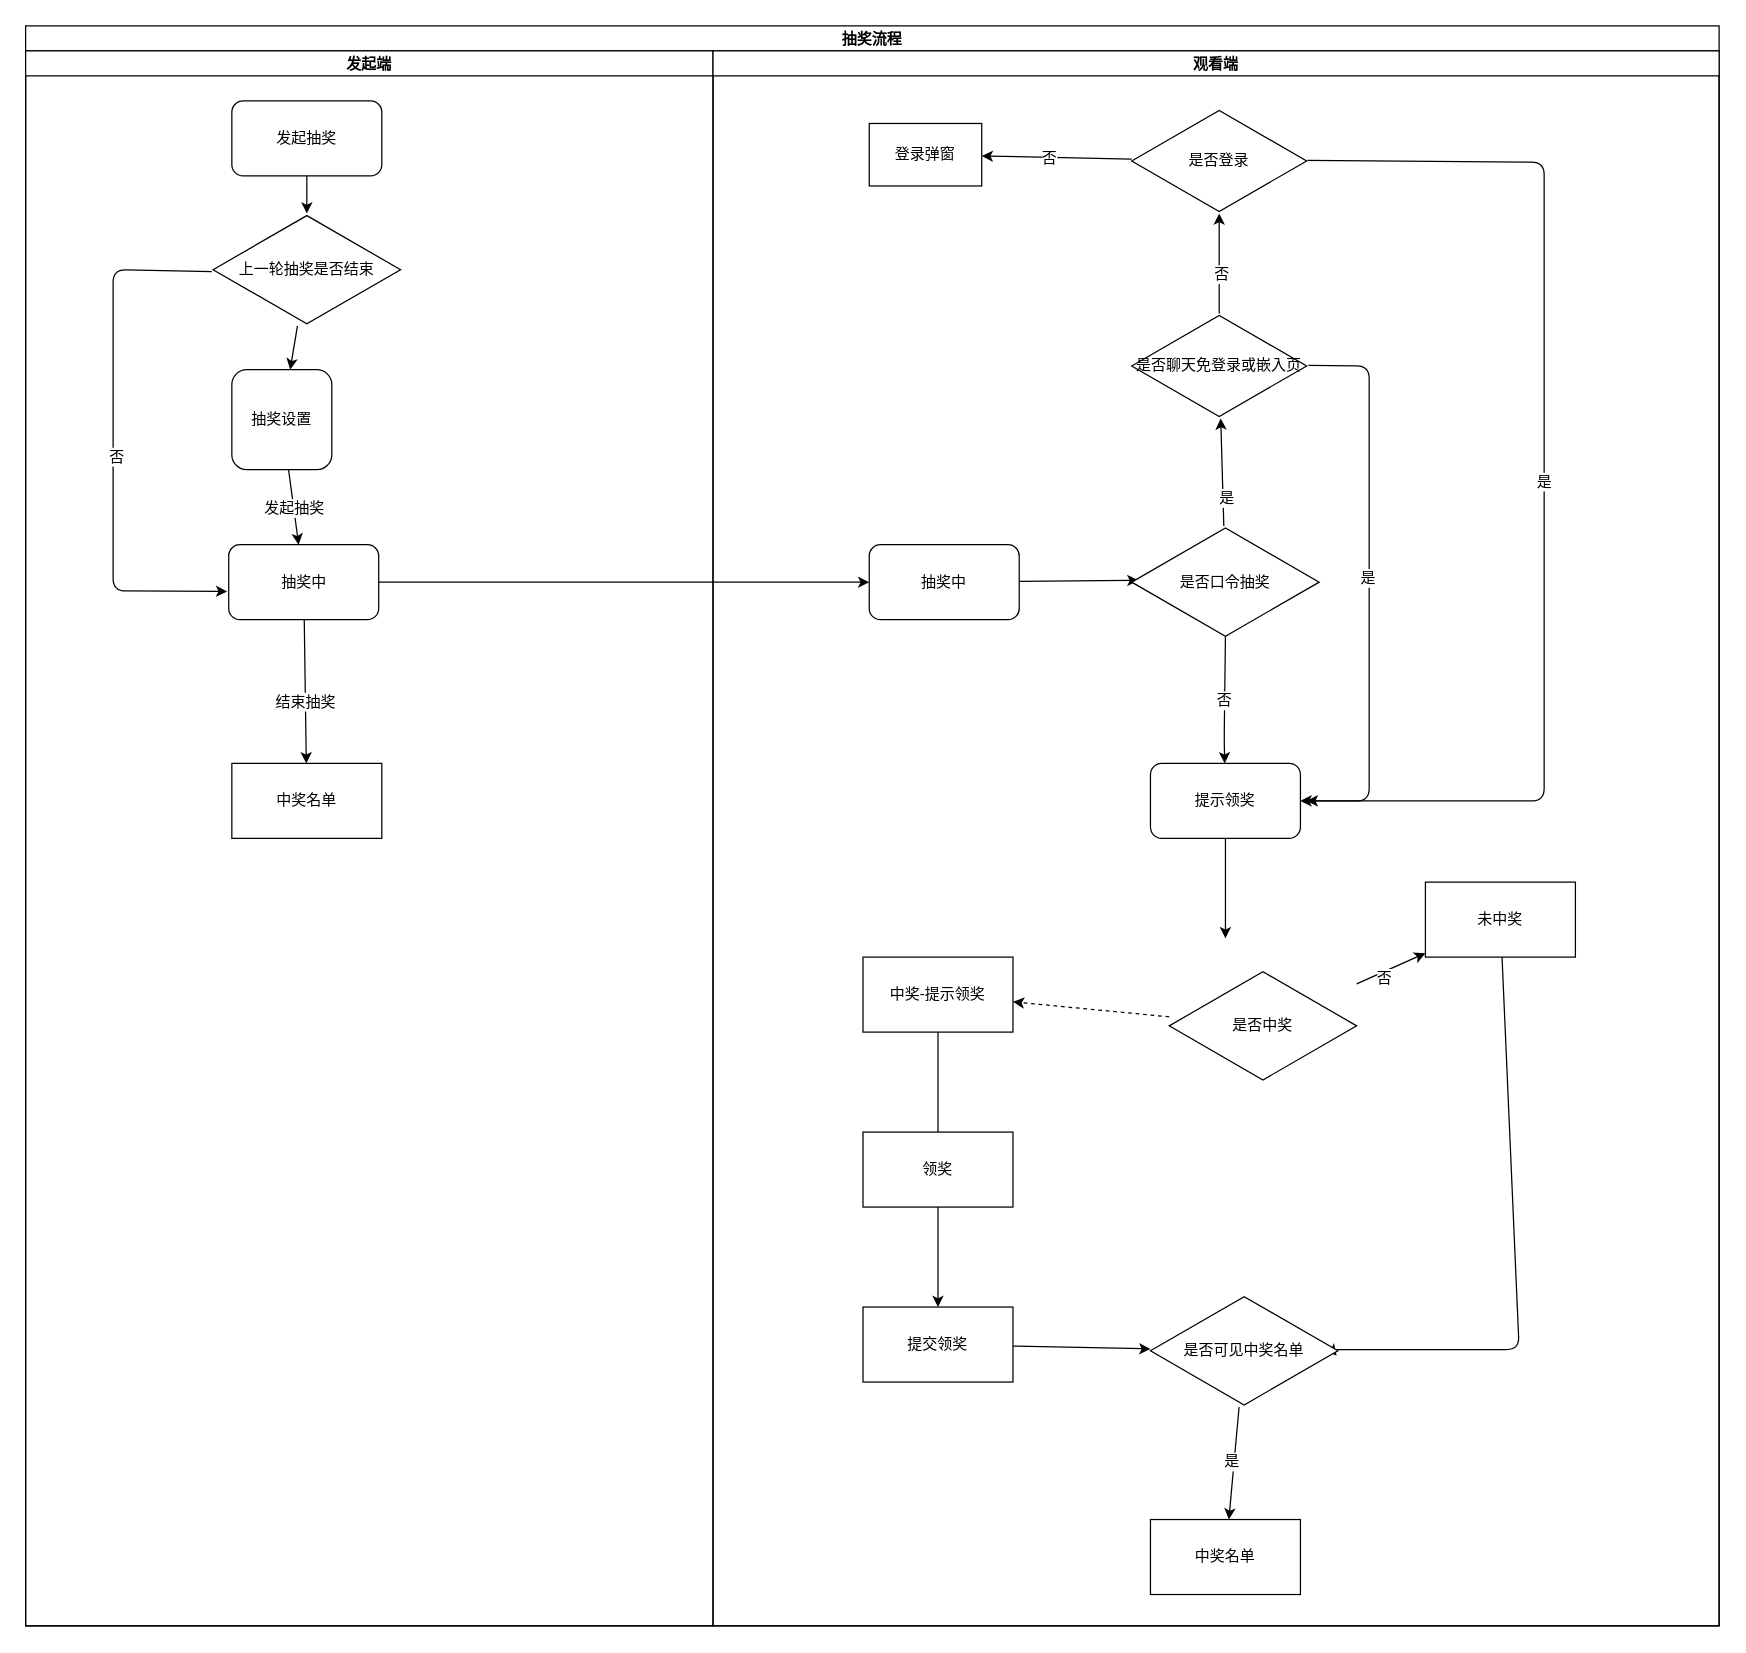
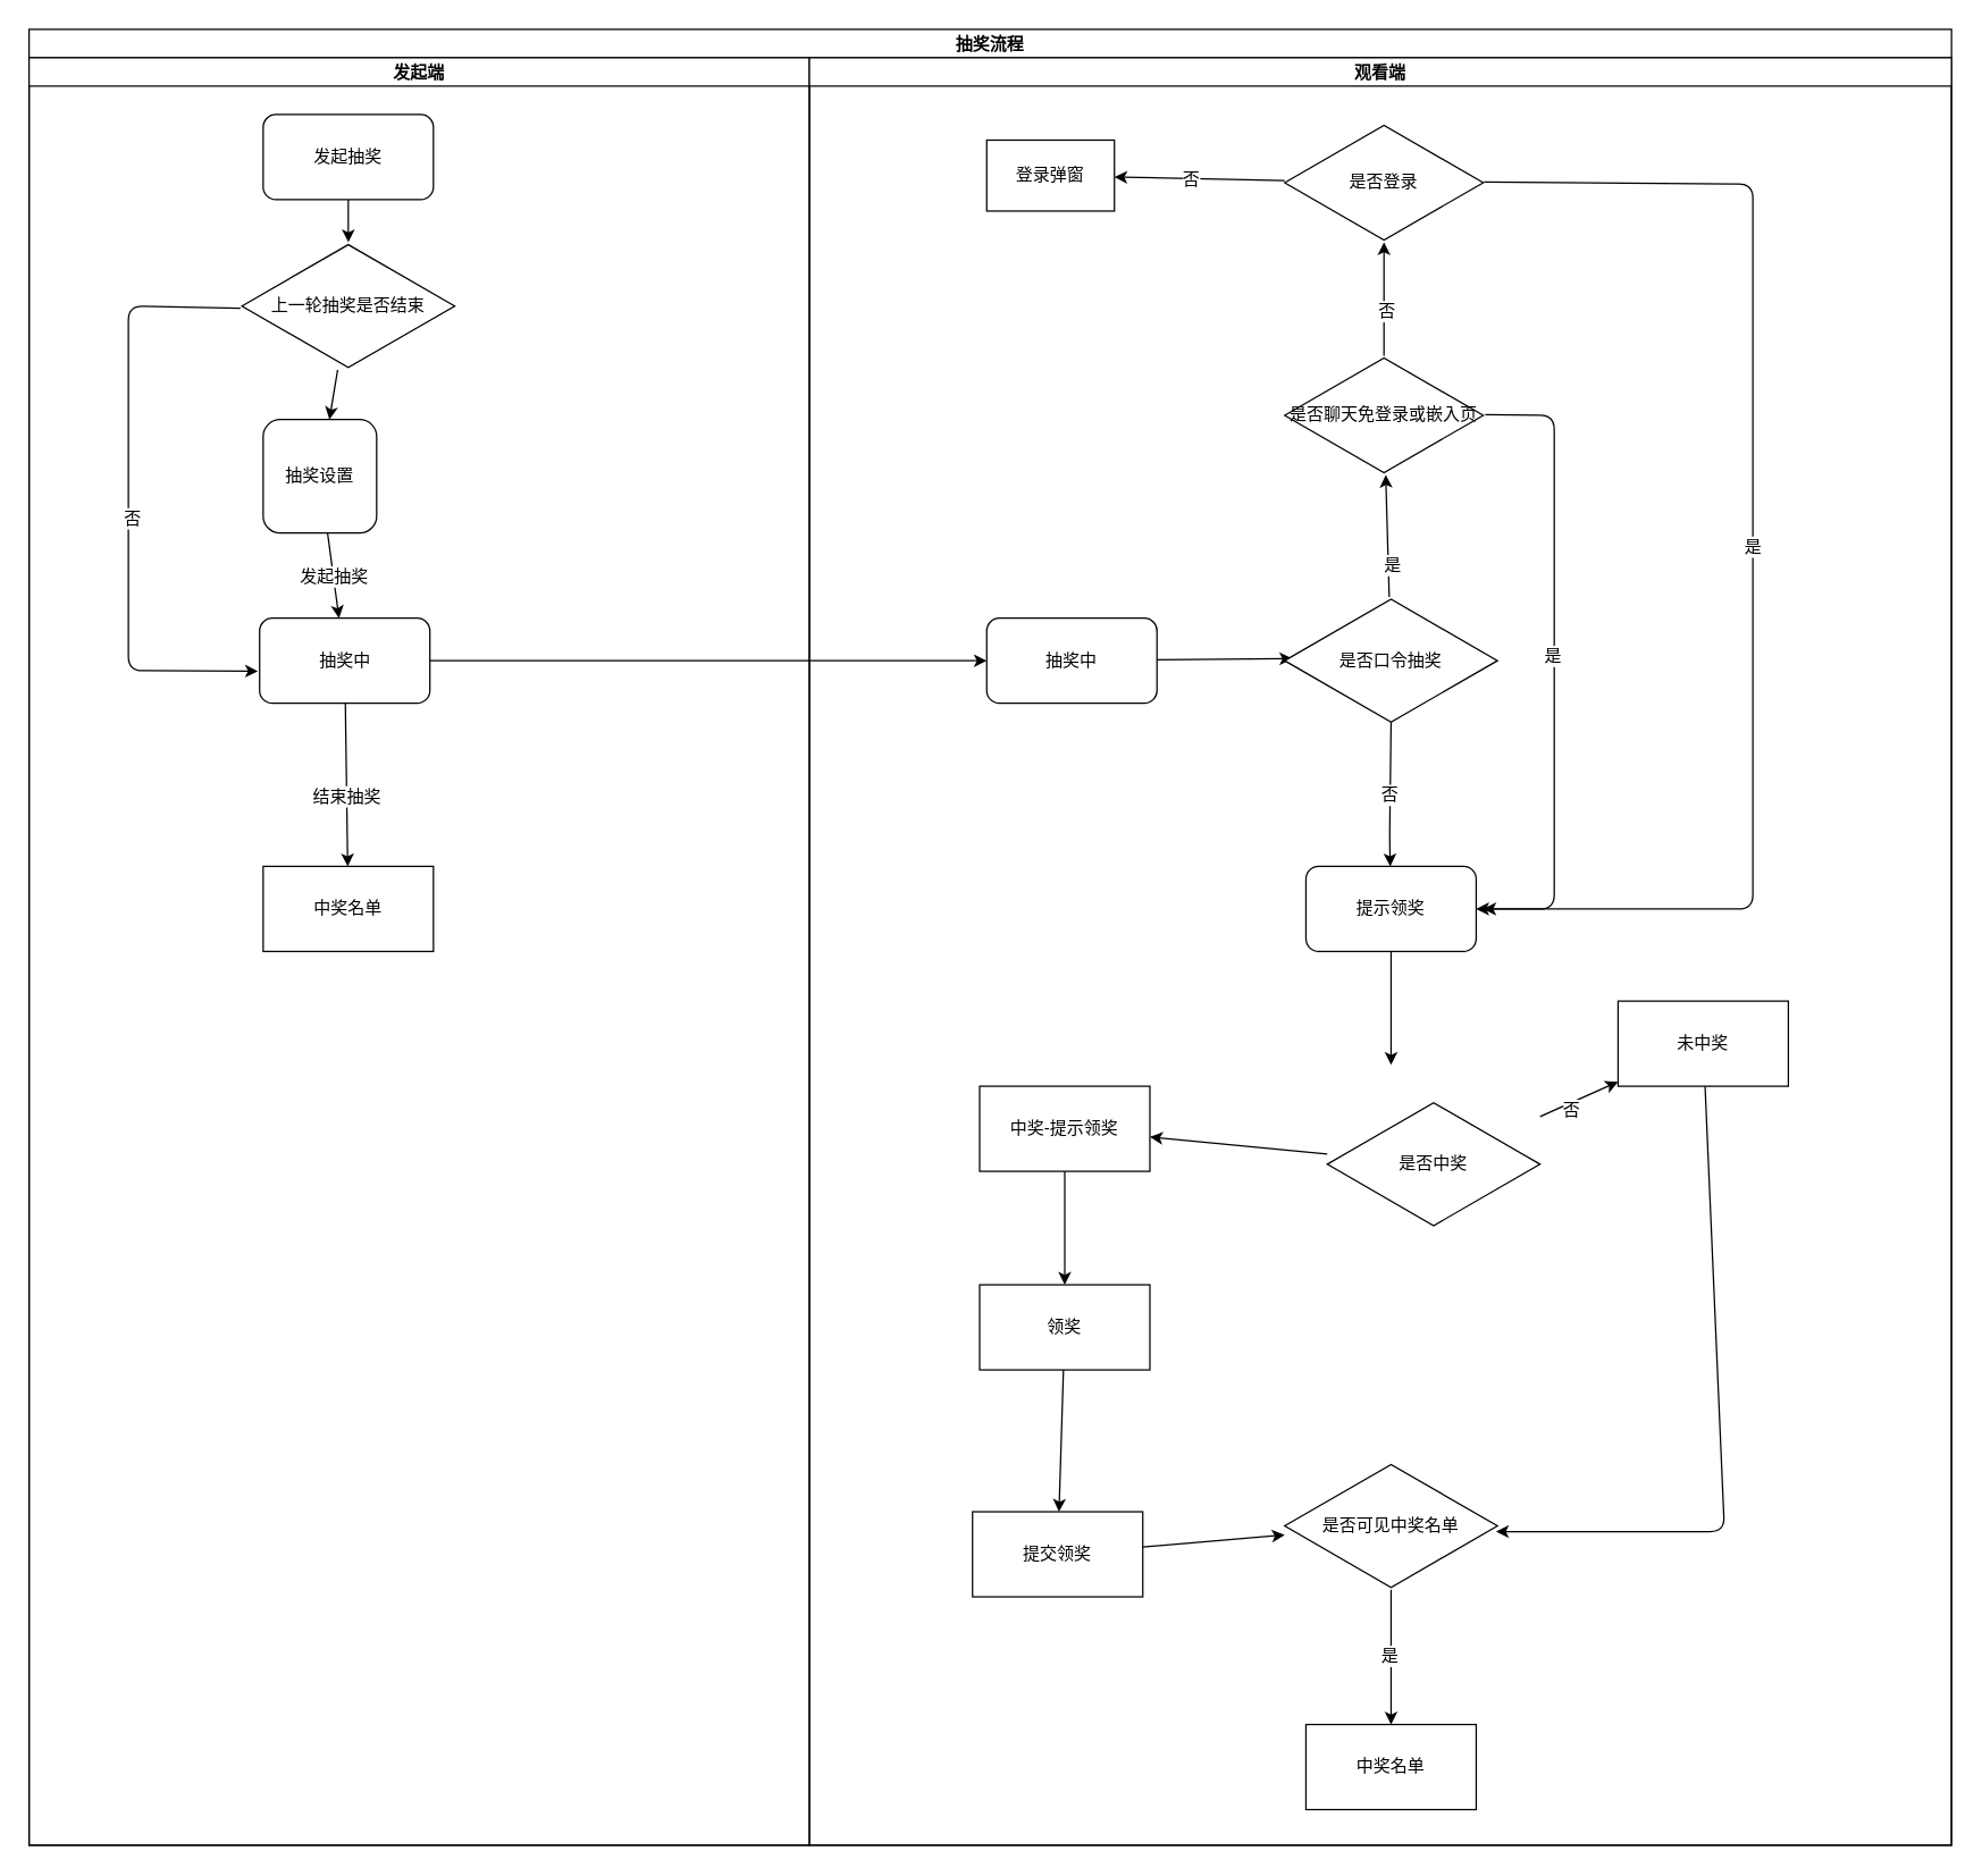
  <mxCell id="0" />
  <mxCell id="1" parent="0" />
  <mxCell id="2" value="抽奖流程" style="swimlane;childLayout=stackLayout;resizeParent=1;resizeParentMax=0;startSize=20;" vertex="1" parent="1"><mxGeometry x="20" y="20" width="1355" height="1280" as="geometry" /></mxCell>
  <mxCell id="3" value="发起端" style="swimlane;startSize=20;" vertex="1" parent="2"><mxGeometry y="20" width="550" height="1260" as="geometry" /></mxCell>
  <mxCell id="4" value="" style="edgeStyle=none;html=1;" edge="1" parent="3"><mxGeometry relative="1" as="geometry"><mxPoint x="140" y="100" as="sourcePoint" /><mxPoint x="140" y="100" as="targetPoint" /></mxGeometry></mxCell>
  <mxCell id="5" value="" style="edgeStyle=none;html=1;fontSize=12;" edge="1" parent="3" source="6" target="17"><mxGeometry relative="1" as="geometry" /></mxCell>
  <mxCell id="6" value="&lt;font style=&quot;font-size: 12px&quot;&gt;发起抽奖&lt;/font&gt;" style="rounded=1;whiteSpace=wrap;html=1;fontSize=10;" vertex="1" parent="3"><mxGeometry x="165" y="40" width="120" height="60" as="geometry" /></mxCell>
  <mxCell id="7" value="抽奖设置" style="rounded=1;whiteSpace=wrap;html=1;fontSize=12;" vertex="1" parent="3"><mxGeometry x="165" y="255" width="80" height="80" as="geometry" /></mxCell>
  <mxCell id="8" value="" style="edgeStyle=none;html=1;fontSize=12;" edge="1" parent="3" source="10" target="15"><mxGeometry relative="1" as="geometry" /></mxCell>
  <mxCell id="9" value="结束抽奖" style="edgeLabel;html=1;align=center;verticalAlign=middle;resizable=0;points=[];fontSize=12;" vertex="1" connectable="0" parent="8"><mxGeometry x="0.148" relative="1" as="geometry"><mxPoint as="offset" /></mxGeometry></mxCell>
  <mxCell id="10" value="抽奖中" style="whiteSpace=wrap;html=1;rounded=1;" vertex="1" parent="3"><mxGeometry x="162.5" y="395" width="120" height="60" as="geometry" /></mxCell>
  <mxCell id="11" value="" style="edgeStyle=none;html=1;fontSize=12;" edge="1" parent="3" source="7" target="10"><mxGeometry relative="1" as="geometry" /></mxCell>
  <mxCell id="12" value="发起抽奖" style="edgeLabel;html=1;align=center;verticalAlign=middle;resizable=0;points=[];fontSize=12;" vertex="1" connectable="0" parent="11"><mxGeometry x="0.015" relative="1" as="geometry"><mxPoint as="offset" /></mxGeometry></mxCell>
  <mxCell id="13" value="" style="edgeStyle=none;html=1;fontSize=12;entryX=-0.01;entryY=0.623;entryDx=0;entryDy=0;entryPerimeter=0;exitX=-0.007;exitY=0.516;exitDx=0;exitDy=0;exitPerimeter=0;" edge="1" parent="3" source="17" target="10"><mxGeometry relative="1" as="geometry"><mxPoint x="130" y="175" as="sourcePoint" /><mxPoint x="47.5" y="175" as="targetPoint" /><Array as="points"><mxPoint x="70" y="175" /><mxPoint x="70" y="432" /></Array></mxGeometry></mxCell>
  <mxCell id="14" value="否" style="edgeLabel;html=1;align=center;verticalAlign=middle;resizable=0;points=[];fontSize=12;" vertex="1" connectable="0" parent="13"><mxGeometry x="0.066" y="2" relative="1" as="geometry"><mxPoint as="offset" /></mxGeometry></mxCell>
  <mxCell id="15" value="中奖名单" style="whiteSpace=wrap;html=1;" vertex="1" parent="3"><mxGeometry x="165" y="570" width="120" height="60" as="geometry" /></mxCell>
  <mxCell id="16" value="" style="edgeStyle=none;html=1;fontSize=12;" edge="1" parent="3" source="17" target="7"><mxGeometry relative="1" as="geometry" /></mxCell>
  <mxCell id="17" value="&lt;span&gt;上一轮抽奖是否结束&lt;/span&gt;" style="html=1;whiteSpace=wrap;aspect=fixed;shape=isoRectangle;fontSize=12;" vertex="1" parent="3"><mxGeometry x="150" y="130" width="150" height="90" as="geometry" /></mxCell>
  <mxCell id="18" style="edgeStyle=none;html=1;exitX=0;exitY=0.5;exitDx=0;exitDy=0;entryX=1;entryY=0.5;entryDx=0;entryDy=0;fontSize=10;" edge="1" parent="2" source="19" target="3"><mxGeometry relative="1" as="geometry" /></mxCell>
  <mxCell id="19" value="观看端" style="swimlane;startSize=20;" vertex="1" parent="2"><mxGeometry x="550" y="20" width="805" height="1260" as="geometry" /></mxCell>
  <mxCell id="20" value="" style="edgeStyle=none;html=1;fontSize=12;entryX=0.036;entryY=0.484;entryDx=0;entryDy=0;entryPerimeter=0;" edge="1" parent="19" source="21" target="26"><mxGeometry relative="1" as="geometry"><mxPoint x="345" y="425" as="targetPoint" /></mxGeometry></mxCell>
  <mxCell id="21" value="抽奖中" style="whiteSpace=wrap;html=1;rounded=1;" vertex="1" parent="19"><mxGeometry x="125" y="395" width="120" height="60" as="geometry" /></mxCell>
  <mxCell id="22" value="" style="edgeStyle=none;html=1;fontSize=12;exitX=0.5;exitY=0.973;exitDx=0;exitDy=0;exitPerimeter=0;" edge="1" parent="19" source="26" target="25"><mxGeometry relative="1" as="geometry"><mxPoint x="385" y="465" as="sourcePoint" /><Array as="points"><mxPoint x="409" y="550" /></Array></mxGeometry></mxCell>
  <mxCell id="23" value="否" style="edgeLabel;html=1;align=center;verticalAlign=middle;resizable=0;points=[];fontSize=12;" vertex="1" connectable="0" parent="22"><mxGeometry x="0.018" y="-1" relative="1" as="geometry"><mxPoint as="offset" /></mxGeometry></mxCell>
  <mxCell id="24" value="" style="edgeStyle=none;html=1;fontSize=12;" edge="1" parent="19" source="25"><mxGeometry relative="1" as="geometry"><mxPoint x="410" y="710" as="targetPoint" /></mxGeometry></mxCell>
  <mxCell id="25" value="提示领奖" style="whiteSpace=wrap;html=1;rounded=1;" vertex="1" parent="19"><mxGeometry x="350" y="570" width="120" height="60" as="geometry" /></mxCell>
  <mxCell id="26" value="&lt;span&gt;是否口令抽奖&lt;/span&gt;" style="html=1;whiteSpace=wrap;aspect=fixed;shape=isoRectangle;fontSize=12;" vertex="1" parent="19"><mxGeometry x="335" y="380" width="150" height="90" as="geometry" /></mxCell>
  <mxCell id="27" value="是" style="edgeStyle=none;html=1;fontSize=12;exitX=1.004;exitY=0.495;exitDx=0;exitDy=0;exitPerimeter=0;" edge="1" parent="19" source="30"><mxGeometry relative="1" as="geometry"><mxPoint x="505" y="110" as="sourcePoint" /><mxPoint x="475" y="600" as="targetPoint" /><Array as="points"><mxPoint x="665" y="89" /><mxPoint x="665" y="600" /></Array></mxGeometry></mxCell>
  <mxCell id="28" value="" style="edgeStyle=none;html=1;fontSize=12;" edge="1" parent="19" source="30" target="31"><mxGeometry relative="1" as="geometry" /></mxCell>
  <mxCell id="29" value="否" style="edgeLabel;html=1;align=center;verticalAlign=middle;resizable=0;points=[];fontSize=12;" vertex="1" connectable="0" parent="28"><mxGeometry x="0.124" relative="1" as="geometry"><mxPoint as="offset" /></mxGeometry></mxCell>
  <mxCell id="30" value="&lt;span&gt;是否登录&lt;/span&gt;" style="html=1;whiteSpace=wrap;aspect=fixed;shape=isoRectangle;fontSize=12;" vertex="1" parent="19"><mxGeometry x="335" y="46" width="140" height="84" as="geometry" /></mxCell>
  <mxCell id="31" value="登录弹窗" style="whiteSpace=wrap;html=1;" vertex="1" parent="19"><mxGeometry x="125" y="58" width="90" height="50" as="geometry" /></mxCell>
  <mxCell id="32" value="" style="edgeStyle=none;html=1;fontSize=12;" edge="1" parent="19" source="35" target="37"><mxGeometry relative="1" as="geometry" /></mxCell>
  <mxCell id="33" value="否" style="edgeLabel;html=1;align=center;verticalAlign=middle;resizable=0;points=[];fontSize=12;" vertex="1" connectable="0" parent="32"><mxGeometry x="-0.284" y="-4" relative="1" as="geometry"><mxPoint as="offset" /></mxGeometry></mxCell>
- <mxCell id="34" value="" style="edgeStyle=none;html=1;fontSize=12;dashed=1;" edge="1" parent="19" source="35" target="46"><mxGeometry relative="1" as="geometry" /></mxCell>
+ <mxCell id="34" value="" style="edgeStyle=none;html=1;fontSize=12;" edge="1" parent="19" source="35" target="46"><mxGeometry relative="1" as="geometry" /></mxCell>
  <mxCell id="35" value="是否中奖" style="html=1;whiteSpace=wrap;aspect=fixed;shape=isoRectangle;fontSize=12;" vertex="1" parent="19"><mxGeometry x="365" y="735" width="150" height="90" as="geometry" /></mxCell>
  <mxCell id="36" style="edgeStyle=none;html=1;entryX=0.993;entryY=0.544;entryDx=0;entryDy=0;entryPerimeter=0;fontSize=12;" edge="1" parent="19" source="37" target="52"><mxGeometry relative="1" as="geometry"><Array as="points"><mxPoint x="645" y="1039" /><mxPoint x="495" y="1039" /></Array></mxGeometry></mxCell>
  <mxCell id="37" value="未中奖" style="whiteSpace=wrap;html=1;" vertex="1" parent="19"><mxGeometry x="570" y="665" width="120" height="60" as="geometry" /></mxCell>
  <mxCell id="38" value="&lt;span&gt;是否聊天免登录或嵌入页&lt;/span&gt;" style="html=1;whiteSpace=wrap;aspect=fixed;shape=isoRectangle;fontSize=12;" vertex="1" parent="19"><mxGeometry x="335" y="210" width="140" height="84" as="geometry" /></mxCell>
  <mxCell id="39" value="" style="edgeStyle=none;html=1;fontSize=12;" edge="1" parent="19" source="26" target="38"><mxGeometry relative="1" as="geometry" /></mxCell>
  <mxCell id="40" value="是" style="edgeLabel;html=1;align=center;verticalAlign=middle;resizable=0;points=[];fontSize=12;" vertex="1" connectable="0" parent="39"><mxGeometry x="-0.49" y="-2" relative="1" as="geometry"><mxPoint as="offset" /></mxGeometry></mxCell>
  <mxCell id="41" value="" style="edgeStyle=none;html=1;fontSize=12;entryX=1;entryY=0.5;entryDx=0;entryDy=0;exitX=1.01;exitY=0.495;exitDx=0;exitDy=0;exitPerimeter=0;" edge="1" parent="19" source="38" target="25"><mxGeometry relative="1" as="geometry"><mxPoint x="515" y="252" as="targetPoint" /><Array as="points"><mxPoint x="525" y="252" /><mxPoint x="525" y="600" /></Array></mxGeometry></mxCell>
  <mxCell id="42" value="是" style="edgeLabel;html=1;align=center;verticalAlign=middle;resizable=0;points=[];fontSize=12;" vertex="1" connectable="0" parent="41"><mxGeometry x="-0.033" y="-2" relative="1" as="geometry"><mxPoint as="offset" /></mxGeometry></mxCell>
  <mxCell id="43" value="" style="edgeStyle=none;html=1;fontSize=12;" edge="1" parent="19" source="38" target="30"><mxGeometry relative="1" as="geometry" /></mxCell>
  <mxCell id="44" value="否" style="edgeLabel;html=1;align=center;verticalAlign=middle;resizable=0;points=[];fontSize=12;" vertex="1" connectable="0" parent="43"><mxGeometry x="-0.2" y="-1" relative="1" as="geometry"><mxPoint as="offset" /></mxGeometry></mxCell>
- <mxCell id="45" value="" style="edgeStyle=none;html=1;fontSize=12;endArrow=none;" edge="1" parent="19" source="46" target="48"><mxGeometry relative="1" as="geometry" /></mxCell>
+ <mxCell id="45" value="" style="edgeStyle=none;html=1;fontSize=12;" edge="1" parent="19" source="46" target="48"><mxGeometry relative="1" as="geometry" /></mxCell>
  <mxCell id="46" value="中奖-提示领奖" style="whiteSpace=wrap;html=1;" vertex="1" parent="19"><mxGeometry x="120" y="725" width="120" height="60" as="geometry" /></mxCell>
  <mxCell id="47" value="" style="edgeStyle=none;html=1;fontSize=12;" edge="1" parent="19" source="48" target="49"><mxGeometry relative="1" as="geometry" /></mxCell>
  <mxCell id="48" value="领奖" style="whiteSpace=wrap;html=1;" vertex="1" parent="19"><mxGeometry x="120" y="865" width="120" height="60" as="geometry" /></mxCell>
- <mxCell id="49" value="提交领奖" style="whiteSpace=wrap;html=1;" vertex="1" parent="19"><mxGeometry x="120" y="1005" width="120" height="60" as="geometry" /></mxCell>
+ <mxCell id="49" value="提交领奖" style="whiteSpace=wrap;html=1;" vertex="1" parent="19"><mxGeometry x="115" y="1025" width="120" height="60" as="geometry" /></mxCell>
  <mxCell id="50" value="" style="edgeStyle=none;html=1;fontSize=12;" edge="1" parent="19" source="52" target="54"><mxGeometry relative="1" as="geometry" /></mxCell>
  <mxCell id="51" value="是" style="edgeLabel;html=1;align=center;verticalAlign=middle;resizable=0;points=[];fontSize=12;" vertex="1" connectable="0" parent="50"><mxGeometry x="-0.032" y="-2" relative="1" as="geometry"><mxPoint as="offset" /></mxGeometry></mxCell>
- <mxCell id="52" value="是否可见中奖名单" style="html=1;whiteSpace=wrap;aspect=fixed;shape=isoRectangle;fontSize=12;" vertex="1" parent="19"><mxGeometry x="350" y="995" width="150" height="90" as="geometry" /></mxCell>
+ <mxCell id="52" value="是否可见中奖名单" style="html=1;whiteSpace=wrap;aspect=fixed;shape=isoRectangle;fontSize=12;" vertex="1" parent="19"><mxGeometry x="335" y="990" width="150" height="90" as="geometry" /></mxCell>
  <mxCell id="53" value="" style="edgeStyle=none;html=1;fontSize=12;" edge="1" parent="19" source="49" target="52"><mxGeometry relative="1" as="geometry"><mxPoint x="350" y="1035" as="targetPoint" /></mxGeometry></mxCell>
  <mxCell id="54" value="中奖名单" style="whiteSpace=wrap;html=1;" vertex="1" parent="19"><mxGeometry x="350" y="1175" width="120" height="60" as="geometry" /></mxCell>
  <mxCell id="55" value="" style="edgeStyle=none;html=1;fontSize=12;" edge="1" parent="2" source="10" target="21"><mxGeometry relative="1" as="geometry" /></mxCell>
